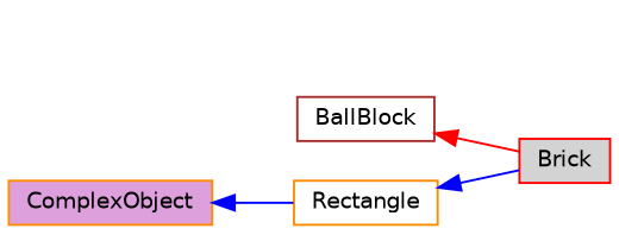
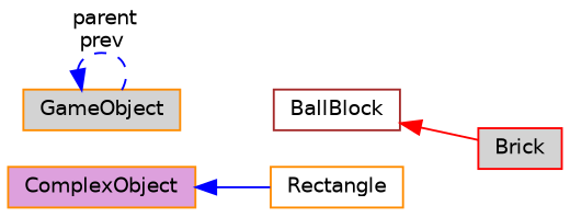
  digraph {
    rankdir=LR
    node [color=darkorange fillcolor=white fontname=Helvetica fontsize=10 shape=record style=filled]
    edge [color=blue dir=back fontname=Helvetica fontsize=10 labelfontname=Helvetica labelfontsize=10 style=solid]
    n1 [color=brown fontcolor=black height=0.2 label=BallBlock width=0.4]
    n2 [color=red fillcolor=lightgrey height=0.2 label=Brick width=0.4]
    n3 [height=0.2 label=Rectangle width=0.4]
    n4 [fillcolor=plum height=0.2 label=ComplexObject width=0.4]
+   n5 [fillcolor=lightgrey height=0.2 label=GameObject width=0.4]
    n1 -> n2 [color=red]
-   n3 -> n2
    n4 -> n3
+   n5 -> n5 [label=" parent\nprev" style=dashed]
  }
